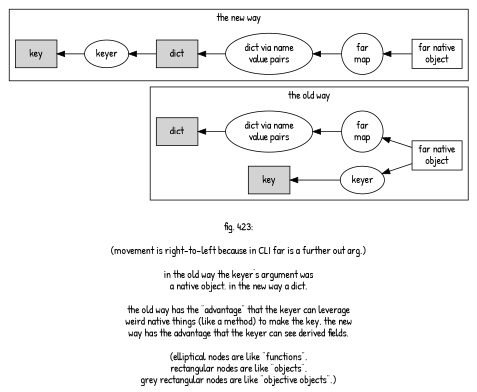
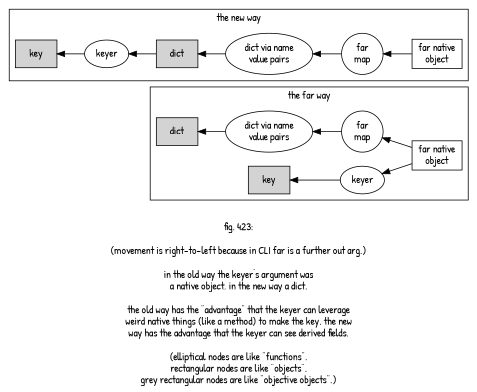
  digraph {
    label="\nfig. 423:\n\n(movement is right-to-left because in CLI far is a further out arg.)\n\nin the old way the keyer's argument was\na native object, in the new way a dict.\n\nthe old way has the \"advantage\" that the keyer can leverage\nweird native things (like a method) to make the key. the new\nway has the advantage that the keyer can see derived fields.\n\n(elliptical nodes are like \"functions\".\nrectangular nodes are like \"objects\".\ngrey rectangular nodes are like \"objective objects\".)\n"
    rankdir=RL
    fontname="Patrick Hand"
    node [fontname="Patrick Hand"]
    edge [fontname="Patrick Hand"]
    n1 [label="dict via name\nvalue pairs\n"]
    n2 [label=key shape=rect style=filled]
    n3 [label=keyer]
    n4 [label=dict shape=rect style=filled]
    n5 [label="far\nmap\n"]
    n6 [label="far native\nobject\n" shape=rect]
    n7 [label="dict via name\nvalue pairs\n"]
    n8 [label=key shape=rect style=filled]
    n9 [label=keyer]
    n10 [label=dict shape=rect style=filled]
    n11 [label="far\nmap"]
    n12 [label="far native\nobject\n" shape=rect]
    subgraph cluster_1 {
-     label="the old way"
+     label="the far way"
      n1
      n2
      n3
      n4
      n5
      n6
    }
    subgraph cluster_2 {
      label="the new way"
      n7
      n8
      n9
      n10
      n11
      n12
    }
    n1 -> n4
    n3 -> n2
    n5 -> n1
    n6 -> n3
    n6 -> n5
    n7 -> n10
    n9 -> n8
    n10 -> n9
    n11 -> n7
    n12 -> n11
  }
